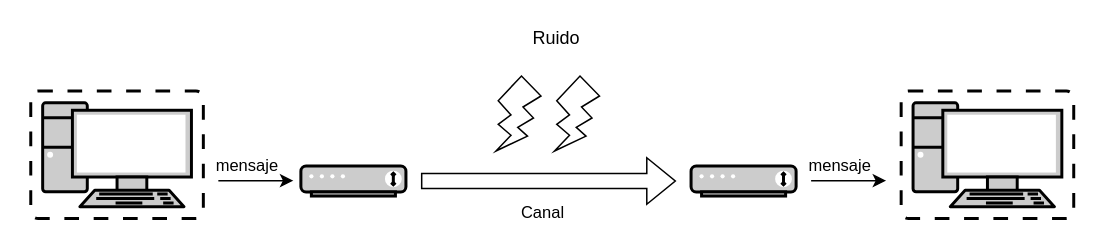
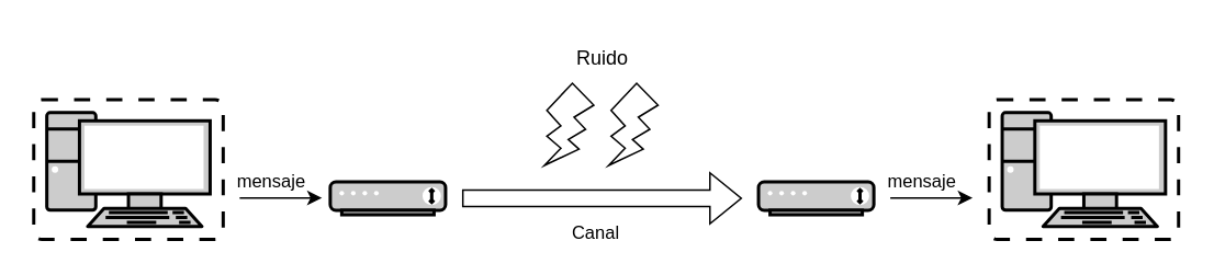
  <mxCell id="0" />
  <mxCell id="1" parent="0" />
  <mxCell id="2" value="" style="fontColor=#0066CC;verticalAlign=top;verticalLabelPosition=bottom;labelPosition=center;align=center;html=1;outlineConnect=0;fillColor=#CCCCCC;strokeColor=#000000;gradientColor=none;gradientDirection=north;strokeWidth=2;shape=mxgraph.networks.modem;" parent="1" vertex="1"><mxGeometry x="200" y="110" width="70" height="20" as="geometry" /></mxCell>
  <mxCell id="3" value="" style="fontColor=#0066CC;verticalAlign=top;verticalLabelPosition=bottom;labelPosition=center;align=center;html=1;outlineConnect=0;fillColor=#CCCCCC;strokeColor=#000000;gradientColor=none;gradientDirection=north;strokeWidth=2;shape=mxgraph.networks.modem;" parent="1" vertex="1"><mxGeometry x="460" y="110" width="70" height="20" as="geometry" /></mxCell>
  <mxCell id="4" value="" style="shape=flexArrow;endArrow=classic;html=1;rounded=0;strokeColor=#000000;" parent="1" edge="1"><mxGeometry width="50" height="50" relative="1" as="geometry"><mxPoint x="280" y="120" as="sourcePoint" /><mxPoint x="450" y="120" as="targetPoint" /></mxGeometry></mxCell>
  <mxCell id="5" value="Canal" style="edgeLabel;html=1;align=center;verticalAlign=middle;resizable=0;points=[];fontColor=#000000;labelBackgroundColor=none;" parent="4" vertex="1" connectable="0"><mxGeometry x="0.009" y="-1" relative="1" as="geometry"><mxPoint x="-6" y="19" as="offset" /></mxGeometry></mxCell>
  <mxCell id="6" value="" style="fontColor=#0066CC;verticalAlign=top;verticalLabelPosition=bottom;labelPosition=center;align=center;html=1;outlineConnect=0;fillColor=#CCCCCC;strokeColor=#000000;gradientColor=none;gradientDirection=north;strokeWidth=2;shape=mxgraph.networks.virtual_pc;" parent="1" vertex="1"><mxGeometry x="20" y="60" width="115" height="85" as="geometry" /></mxCell>
  <mxCell id="7" value="" style="fontColor=#0066CC;verticalAlign=top;verticalLabelPosition=bottom;labelPosition=center;align=center;html=1;outlineConnect=0;fillColor=#CCCCCC;strokeColor=#000000;gradientColor=none;gradientDirection=north;strokeWidth=2;shape=mxgraph.networks.virtual_pc;" parent="1" vertex="1"><mxGeometry x="600" y="60" width="115" height="85" as="geometry" /></mxCell>
  <mxCell id="8" value="" style="endArrow=classic;html=1;rounded=0;strokeColor=#000000;" parent="1" edge="1"><mxGeometry width="50" height="50" relative="1" as="geometry"><mxPoint x="145" y="119.76" as="sourcePoint" /><mxPoint x="195" y="119.76" as="targetPoint" /></mxGeometry></mxCell>
  <mxCell id="9" value="&lt;font color=&quot;#000000&quot; style=&quot;&quot;&gt;mensaje&lt;/font&gt;" style="edgeLabel;html=1;align=center;verticalAlign=middle;resizable=0;points=[];labelBackgroundColor=none;" parent="8" vertex="1" connectable="0"><mxGeometry x="-0.282" y="-1" relative="1" as="geometry"><mxPoint y="-11" as="offset" /></mxGeometry></mxCell>
  <mxCell id="10" value="" style="endArrow=classic;html=1;rounded=0;strokeColor=#000000;" parent="1" edge="1"><mxGeometry width="50" height="50" relative="1" as="geometry"><mxPoint x="540" y="119.76" as="sourcePoint" /><mxPoint x="590" y="119.76" as="targetPoint" /></mxGeometry></mxCell>
  <mxCell id="11" value="&lt;font color=&quot;#000000&quot; style=&quot;&quot;&gt;mensaje&lt;/font&gt;" style="edgeLabel;html=1;align=center;verticalAlign=middle;resizable=0;points=[];labelBackgroundColor=none;" parent="10" vertex="1" connectable="0"><mxGeometry x="-0.282" y="-1" relative="1" as="geometry"><mxPoint y="-11" as="offset" /></mxGeometry></mxCell>
  <mxCell id="12" value="" style="verticalLabelPosition=bottom;verticalAlign=top;html=1;shape=mxgraph.basic.flash;strokeColor=#000000;fillColor=#FFFFFF;" parent="1" vertex="1"><mxGeometry x="330" y="50" width="30" height="50" as="geometry" /></mxCell>
  <mxCell id="13" value="" style="verticalLabelPosition=bottom;verticalAlign=top;html=1;shape=mxgraph.basic.flash;strokeColor=#000000;fillColor=#FFFFFF;" parent="1" vertex="1"><mxGeometry x="369" y="50" width="30" height="50" as="geometry" /></mxCell>
- <mxCell id="14" value="&lt;font color=&quot;#000000&quot;&gt;Ruido&lt;/font&gt;" style="text;html=1;align=center;verticalAlign=middle;resizable=0;points=[];autosize=1;strokeColor=none;fillColor=none;" parent="1" vertex="1"><mxGeometry x="345" y="10" width="50" height="30" as="geometry" /></mxCell>
+ <mxCell id="14" value="&lt;font color=&quot;#000000&quot;&gt;Ruido&lt;/font&gt;" style="text;html=1;align=center;verticalAlign=middle;resizable=0;points=[];autosize=1;strokeColor=none;fillColor=none;" parent="1" vertex="1"><mxGeometry x="340" y="20" width="50" height="30" as="geometry" /></mxCell>
